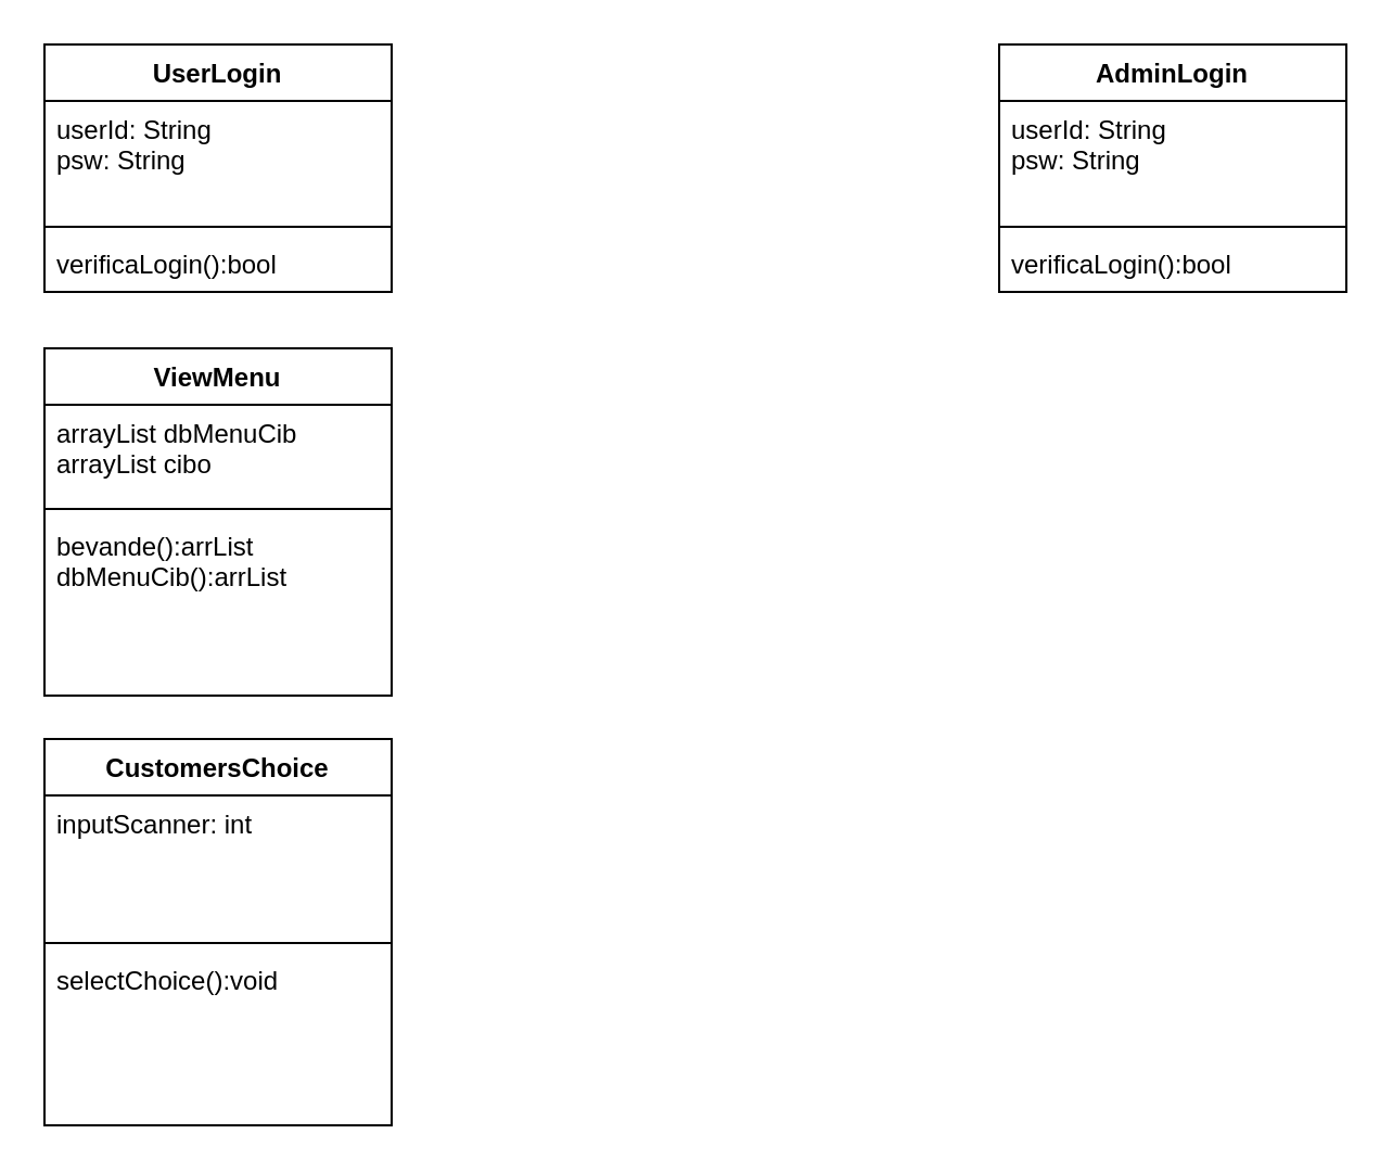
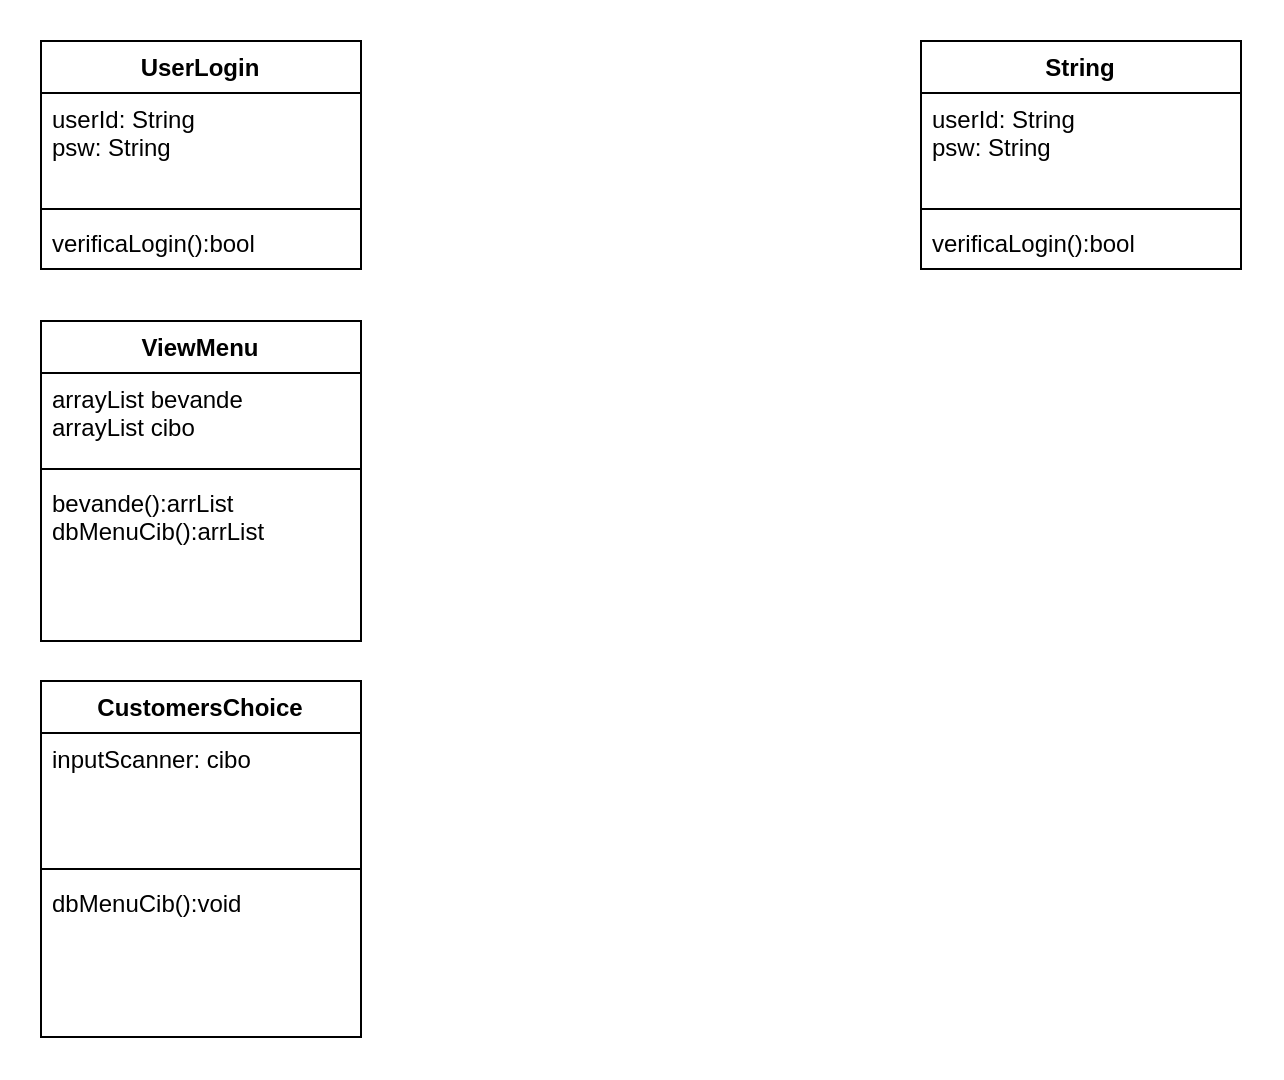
  <mxCell id="0" />
  <mxCell id="1" parent="0" />
  <mxCell id="2" value="UserLogin" style="swimlane;fontStyle=1;align=center;verticalAlign=top;childLayout=stackLayout;horizontal=1;startSize=26;horizontalStack=0;resizeParent=1;resizeParentMax=0;resizeLast=0;collapsible=1;marginBottom=0;" vertex="1" parent="1"><mxGeometry x="20" y="20" width="160" height="114" as="geometry" /></mxCell>
  <mxCell id="3" value="userId: String&#10;psw: String&#10;" style="text;strokeColor=none;fillColor=none;align=left;verticalAlign=top;spacingLeft=4;spacingRight=4;overflow=hidden;rotatable=0;points=[[0,0.5],[1,0.5]];portConstraint=eastwest;" vertex="1" parent="2"><mxGeometry y="26" width="160" height="54" as="geometry" /></mxCell>
  <mxCell id="4" value="" style="line;strokeWidth=1;fillColor=none;align=left;verticalAlign=middle;spacingTop=-1;spacingLeft=3;spacingRight=3;rotatable=0;labelPosition=right;points=[];portConstraint=eastwest;" vertex="1" parent="2"><mxGeometry y="80" width="160" height="8" as="geometry" /></mxCell>
  <mxCell id="5" value="verificaLogin():bool" style="text;strokeColor=none;fillColor=none;align=left;verticalAlign=top;spacingLeft=4;spacingRight=4;overflow=hidden;rotatable=0;points=[[0,0.5],[1,0.5]];portConstraint=eastwest;" vertex="1" parent="2"><mxGeometry y="88" width="160" height="26" as="geometry" /></mxCell>
- <mxCell id="6" value="AdminLogin" style="swimlane;fontStyle=1;align=center;verticalAlign=top;childLayout=stackLayout;horizontal=1;startSize=26;horizontalStack=0;resizeParent=1;resizeParentMax=0;resizeLast=0;collapsible=1;marginBottom=0;" vertex="1" parent="1"><mxGeometry x="460" y="20" width="160" height="114" as="geometry" /></mxCell>
+ <mxCell id="6" value="String" style="swimlane;fontStyle=1;align=center;verticalAlign=top;childLayout=stackLayout;horizontal=1;startSize=26;horizontalStack=0;resizeParent=1;resizeParentMax=0;resizeLast=0;collapsible=1;marginBottom=0;" vertex="1" parent="1"><mxGeometry x="460" y="20" width="160" height="114" as="geometry" /></mxCell>
  <mxCell id="7" value="userId: String&#10;psw: String&#10;" style="text;strokeColor=none;fillColor=none;align=left;verticalAlign=top;spacingLeft=4;spacingRight=4;overflow=hidden;rotatable=0;points=[[0,0.5],[1,0.5]];portConstraint=eastwest;" vertex="1" parent="6"><mxGeometry y="26" width="160" height="54" as="geometry" /></mxCell>
  <mxCell id="8" value="" style="line;strokeWidth=1;fillColor=none;align=left;verticalAlign=middle;spacingTop=-1;spacingLeft=3;spacingRight=3;rotatable=0;labelPosition=right;points=[];portConstraint=eastwest;" vertex="1" parent="6"><mxGeometry y="80" width="160" height="8" as="geometry" /></mxCell>
  <mxCell id="9" value="verificaLogin():bool" style="text;strokeColor=none;fillColor=none;align=left;verticalAlign=top;spacingLeft=4;spacingRight=4;overflow=hidden;rotatable=0;points=[[0,0.5],[1,0.5]];portConstraint=eastwest;" vertex="1" parent="6"><mxGeometry y="88" width="160" height="26" as="geometry" /></mxCell>
  <mxCell id="10" value="ViewMenu" style="swimlane;fontStyle=1;align=center;verticalAlign=top;childLayout=stackLayout;horizontal=1;startSize=26;horizontalStack=0;resizeParent=1;resizeParentMax=0;resizeLast=0;collapsible=1;marginBottom=0;" vertex="1" parent="1"><mxGeometry x="20" y="160" width="160" height="160" as="geometry" /></mxCell>
- <mxCell id="11" value="arrayList dbMenuCib&#10;arrayList cibo" style="text;strokeColor=none;fillColor=none;align=left;verticalAlign=top;spacingLeft=4;spacingRight=4;overflow=hidden;rotatable=0;points=[[0,0.5],[1,0.5]];portConstraint=eastwest;" vertex="1" parent="10"><mxGeometry y="26" width="160" height="44" as="geometry" /></mxCell>
+ <mxCell id="11" value="arrayList bevande&#10;arrayList cibo" style="text;strokeColor=none;fillColor=none;align=left;verticalAlign=top;spacingLeft=4;spacingRight=4;overflow=hidden;rotatable=0;points=[[0,0.5],[1,0.5]];portConstraint=eastwest;" vertex="1" parent="10"><mxGeometry y="26" width="160" height="44" as="geometry" /></mxCell>
  <mxCell id="12" value="" style="line;strokeWidth=1;fillColor=none;align=left;verticalAlign=middle;spacingTop=-1;spacingLeft=3;spacingRight=3;rotatable=0;labelPosition=right;points=[];portConstraint=eastwest;" vertex="1" parent="10"><mxGeometry y="70" width="160" height="8" as="geometry" /></mxCell>
  <mxCell id="13" value="bevande():arrList&#10;dbMenuCib():arrList" style="text;strokeColor=none;fillColor=none;align=left;verticalAlign=top;spacingLeft=4;spacingRight=4;overflow=hidden;rotatable=0;points=[[0,0.5],[1,0.5]];portConstraint=eastwest;" vertex="1" parent="10"><mxGeometry y="78" width="160" height="82" as="geometry" /></mxCell>
  <mxCell id="14" value="CustomersChoice" style="swimlane;fontStyle=1;align=center;verticalAlign=top;childLayout=stackLayout;horizontal=1;startSize=26;horizontalStack=0;resizeParent=1;resizeParentMax=0;resizeLast=0;collapsible=1;marginBottom=0;" vertex="1" parent="1"><mxGeometry x="20" y="340" width="160" height="178" as="geometry" /></mxCell>
- <mxCell id="15" value="inputScanner: int&#10;" style="text;strokeColor=none;fillColor=none;align=left;verticalAlign=top;spacingLeft=4;spacingRight=4;overflow=hidden;rotatable=0;points=[[0,0.5],[1,0.5]];portConstraint=eastwest;" vertex="1" parent="14"><mxGeometry y="26" width="160" height="64" as="geometry" /></mxCell>
+ <mxCell id="15" value="inputScanner: cibo&#10;" style="text;strokeColor=none;fillColor=none;align=left;verticalAlign=top;spacingLeft=4;spacingRight=4;overflow=hidden;rotatable=0;points=[[0,0.5],[1,0.5]];portConstraint=eastwest;" vertex="1" parent="14"><mxGeometry y="26" width="160" height="64" as="geometry" /></mxCell>
  <mxCell id="16" value="" style="line;strokeWidth=1;fillColor=none;align=left;verticalAlign=middle;spacingTop=-1;spacingLeft=3;spacingRight=3;rotatable=0;labelPosition=right;points=[];portConstraint=eastwest;" vertex="1" parent="14"><mxGeometry y="90" width="160" height="8" as="geometry" /></mxCell>
- <mxCell id="17" value="selectChoice():void" style="text;strokeColor=none;fillColor=none;align=left;verticalAlign=top;spacingLeft=4;spacingRight=4;overflow=hidden;rotatable=0;points=[[0,0.5],[1,0.5]];portConstraint=eastwest;" vertex="1" parent="14"><mxGeometry y="98" width="160" height="80" as="geometry" /></mxCell>
+ <mxCell id="17" value="dbMenuCib():void" style="text;strokeColor=none;fillColor=none;align=left;verticalAlign=top;spacingLeft=4;spacingRight=4;overflow=hidden;rotatable=0;points=[[0,0.5],[1,0.5]];portConstraint=eastwest;" vertex="1" parent="14"><mxGeometry y="98" width="160" height="80" as="geometry" /></mxCell>
